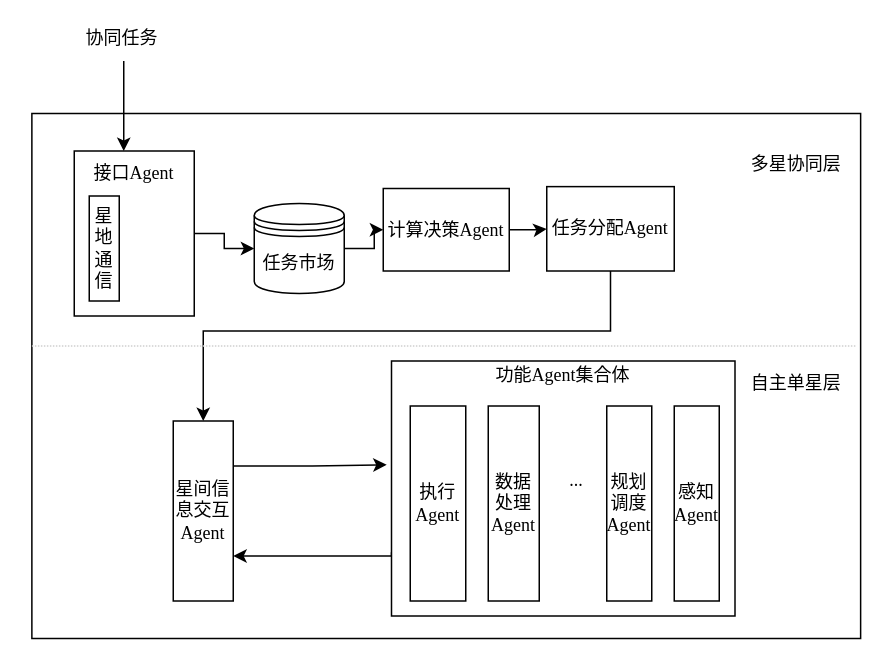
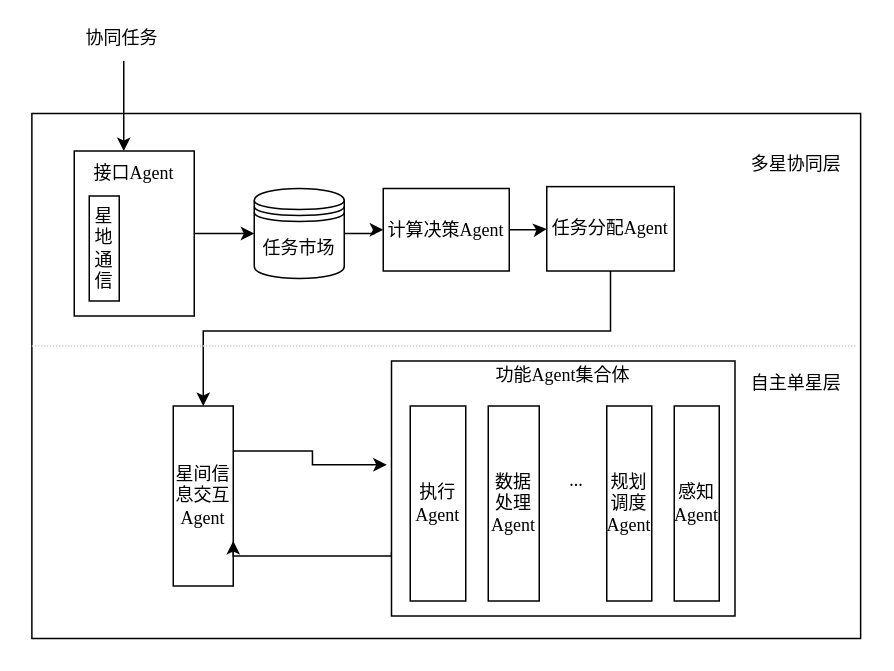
  <mxCell id="0" />
  <mxCell id="1" parent="0" />
  <mxCell id="2" value="" style="rounded=0;whiteSpace=wrap;html=1;labelBackgroundColor=none;fontFamily=宋体;fontSource=https%3A%2F%2Ffonts.googleapis.com%2Fcss%3Ffamily%3D%25E5%25AE%258B%25E4%25BD%2593;" parent="1" vertex="1"><mxGeometry x="20.75" y="75" width="552.5" height="350" as="geometry" /></mxCell>
  <mxCell id="3" style="edgeStyle=orthogonalEdgeStyle;rounded=0;orthogonalLoop=1;jettySize=auto;html=1;exitX=1;exitY=0.5;exitDx=0;exitDy=0;entryX=0;entryY=0.5;entryDx=0;entryDy=0;fontFamily=宋体;fontSource=https%3A%2F%2Ffonts.googleapis.com%2Fcss%3Ffamily%3D%25E5%25AE%258B%25E4%25BD%2593;" parent="1" source="4" target="7" edge="1"><mxGeometry relative="1" as="geometry" /></mxCell>
  <mxCell id="4" value="" style="rounded=0;whiteSpace=wrap;html=1;fontFamily=宋体;fontSource=https%3A%2F%2Ffonts.googleapis.com%2Fcss%3Ffamily%3D%25E5%25AE%258B%25E4%25BD%2593;" parent="1" vertex="1"><mxGeometry x="49" y="100" width="80" height="110" as="geometry" /></mxCell>
  <mxCell id="5" value="星地通信" style="rounded=0;whiteSpace=wrap;html=1;fontFamily=宋体;fontSource=https%3A%2F%2Ffonts.googleapis.com%2Fcss%3Ffamily%3D%25E5%25AE%258B%25E4%25BD%2593;" parent="1" vertex="1"><mxGeometry x="59" y="130" width="20" height="70" as="geometry" /></mxCell>
  <mxCell id="6" value="" style="edgeStyle=orthogonalEdgeStyle;rounded=0;orthogonalLoop=1;jettySize=auto;html=1;fontFamily=宋体;fontSource=https%3A%2F%2Ffonts.googleapis.com%2Fcss%3Ffamily%3D%25E5%25AE%258B%25E4%25BD%2593;" parent="1" source="7" target="9" edge="1"><mxGeometry relative="1" as="geometry" /></mxCell>
- <mxCell id="7" value="任务市场" style="shape=datastore;whiteSpace=wrap;html=1;fontFamily=宋体;fontSource=https%3A%2F%2Ffonts.googleapis.com%2Fcss%3Ffamily%3D%25E5%25AE%258B%25E4%25BD%2593;" parent="1" vertex="1"><mxGeometry x="169" y="135" width="60" height="60" as="geometry" /></mxCell>
+ <mxCell id="7" value="任务市场" style="shape=datastore;whiteSpace=wrap;html=1;fontFamily=宋体;fontSource=https%3A%2F%2Ffonts.googleapis.com%2Fcss%3Ffamily%3D%25E5%25AE%258B%25E4%25BD%2593;" parent="1" vertex="1"><mxGeometry x="169" y="125" width="60" height="60" as="geometry" /></mxCell>
  <mxCell id="8" value="" style="edgeStyle=orthogonalEdgeStyle;rounded=0;orthogonalLoop=1;jettySize=auto;html=1;fontFamily=宋体;fontSource=https%3A%2F%2Ffonts.googleapis.com%2Fcss%3Ffamily%3D%25E5%25AE%258B%25E4%25BD%2593;" parent="1" source="9" target="12" edge="1"><mxGeometry relative="1" as="geometry" /></mxCell>
  <mxCell id="9" value="计算决策Agent" style="rounded=0;whiteSpace=wrap;html=1;fontFamily=宋体;fontSource=https%3A%2F%2Ffonts.googleapis.com%2Fcss%3Ffamily%3D%25E5%25AE%258B%25E4%25BD%2593;" parent="1" vertex="1"><mxGeometry x="255" y="125" width="84" height="55" as="geometry" /></mxCell>
  <mxCell id="10" value="接口Agent" style="text;html=1;strokeColor=none;fillColor=none;align=center;verticalAlign=middle;whiteSpace=wrap;rounded=0;fontFamily=宋体;fontSource=https%3A%2F%2Ffonts.googleapis.com%2Fcss%3Ffamily%3D%25E5%25AE%258B%25E4%25BD%2593;" parent="1" vertex="1"><mxGeometry x="59" y="110" width="60" height="10" as="geometry" /></mxCell>
  <mxCell id="11" style="edgeStyle=orthogonalEdgeStyle;rounded=0;orthogonalLoop=1;jettySize=auto;html=1;entryX=0.5;entryY=0;entryDx=0;entryDy=0;fontFamily=宋体;fontSource=https%3A%2F%2Ffonts.googleapis.com%2Fcss%3Ffamily%3D%25E5%25AE%258B%25E4%25BD%2593;" parent="1" source="12" target="14" edge="1"><mxGeometry relative="1" as="geometry"><Array as="points"><mxPoint x="407" y="220" /><mxPoint x="135" y="220" /></Array></mxGeometry></mxCell>
  <mxCell id="12" value="任务分配Agent" style="rounded=0;whiteSpace=wrap;html=1;fontFamily=宋体;fontSource=https%3A%2F%2Ffonts.googleapis.com%2Fcss%3Ffamily%3D%25E5%25AE%258B%25E4%25BD%2593;" parent="1" vertex="1"><mxGeometry x="364" y="123.75" width="85" height="56.25" as="geometry" /></mxCell>
  <mxCell id="13" style="edgeStyle=orthogonalEdgeStyle;rounded=0;orthogonalLoop=1;jettySize=auto;html=1;exitX=1;exitY=0.25;exitDx=0;exitDy=0;entryX=-0.014;entryY=0.407;entryDx=0;entryDy=0;entryPerimeter=0;fontFamily=宋体;fontSource=https%3A%2F%2Ffonts.googleapis.com%2Fcss%3Ffamily%3D%25E5%25AE%258B%25E4%25BD%2593;" parent="1" source="14" target="16" edge="1"><mxGeometry relative="1" as="geometry" /></mxCell>
- <mxCell id="14" value="星间信息交互Agent" style="rounded=0;whiteSpace=wrap;html=1;fontFamily=宋体;fontSource=https%3A%2F%2Ffonts.googleapis.com%2Fcss%3Ffamily%3D%25E5%25AE%258B%25E4%25BD%2593;" parent="1" vertex="1"><mxGeometry x="115" y="280" width="40" height="120" as="geometry" /></mxCell>
+ <mxCell id="14" value="星间信息交互Agent" style="rounded=0;whiteSpace=wrap;html=1;fontFamily=宋体;fontSource=https%3A%2F%2Ffonts.googleapis.com%2Fcss%3Ffamily%3D%25E5%25AE%258B%25E4%25BD%2593;" parent="1" vertex="1"><mxGeometry x="115" y="270" width="40" height="120" as="geometry" /></mxCell>
  <mxCell id="15" style="edgeStyle=orthogonalEdgeStyle;rounded=0;orthogonalLoop=1;jettySize=auto;html=1;exitX=0;exitY=0.75;exitDx=0;exitDy=0;entryX=1;entryY=0.75;entryDx=0;entryDy=0;fontFamily=宋体;fontSource=https%3A%2F%2Ffonts.googleapis.com%2Fcss%3Ffamily%3D%25E5%25AE%258B%25E4%25BD%2593;" parent="1" source="16" target="14" edge="1"><mxGeometry relative="1" as="geometry"><Array as="points"><mxPoint x="260" y="370" /></Array></mxGeometry></mxCell>
  <mxCell id="16" value="" style="rounded=0;whiteSpace=wrap;html=1;fontFamily=宋体;fontSource=https%3A%2F%2Ffonts.googleapis.com%2Fcss%3Ffamily%3D%25E5%25AE%258B%25E4%25BD%2593;" parent="1" vertex="1"><mxGeometry x="260.5" y="240" width="229" height="170" as="geometry" /></mxCell>
  <mxCell id="17" value="执行Agent" style="rounded=0;whiteSpace=wrap;html=1;align=center;fontFamily=宋体;fontSource=https%3A%2F%2Ffonts.googleapis.com%2Fcss%3Ffamily%3D%25E5%25AE%258B%25E4%25BD%2593;" parent="1" vertex="1"><mxGeometry x="273" y="270" width="37" height="130" as="geometry" /></mxCell>
  <mxCell id="18" value="数据处理Agent" style="rounded=0;whiteSpace=wrap;html=1;fontFamily=宋体;fontSource=https%3A%2F%2Ffonts.googleapis.com%2Fcss%3Ffamily%3D%25E5%25AE%258B%25E4%25BD%2593;" parent="1" vertex="1"><mxGeometry x="325" y="270" width="34" height="130" as="geometry" /></mxCell>
  <mxCell id="19" value="规划调度Agent" style="rounded=0;whiteSpace=wrap;html=1;fontFamily=宋体;fontSource=https%3A%2F%2Ffonts.googleapis.com%2Fcss%3Ffamily%3D%25E5%25AE%258B%25E4%25BD%2593;" parent="1" vertex="1"><mxGeometry x="404" y="270" width="30" height="130" as="geometry" /></mxCell>
  <mxCell id="20" value="功能Agent集合体" style="text;html=1;strokeColor=none;fillColor=none;align=center;verticalAlign=middle;whiteSpace=wrap;rounded=0;fontFamily=宋体;fontSource=https%3A%2F%2Ffonts.googleapis.com%2Fcss%3Ffamily%3D%25E5%25AE%258B%25E4%25BD%2593;" parent="1" vertex="1"><mxGeometry x="325" y="245" width="100" height="10" as="geometry" /></mxCell>
  <mxCell id="21" value="..." style="text;html=1;strokeColor=none;fillColor=none;align=center;verticalAlign=middle;whiteSpace=wrap;rounded=0;fontFamily=宋体;fontSource=https%3A%2F%2Ffonts.googleapis.com%2Fcss%3Ffamily%3D%25E5%25AE%258B%25E4%25BD%2593;" parent="1" vertex="1"><mxGeometry x="364" y="310" width="40" height="20" as="geometry" /></mxCell>
  <mxCell id="22" value="" style="endArrow=classic;html=1;rounded=0;fontFamily=宋体;fontSource=https%3A%2F%2Ffonts.googleapis.com%2Fcss%3Ffamily%3D%25E5%25AE%258B%25E4%25BD%2593;" parent="1" edge="1"><mxGeometry width="50" height="50" relative="1" as="geometry"><mxPoint x="82" y="40" as="sourcePoint" /><mxPoint x="82" y="100" as="targetPoint" /></mxGeometry></mxCell>
  <mxCell id="23" value="协同任务" style="text;html=1;strokeColor=none;fillColor=none;align=center;verticalAlign=middle;whiteSpace=wrap;rounded=0;fontFamily=宋体;fontSource=https%3A%2F%2Ffonts.googleapis.com%2Fcss%3Ffamily%3D%25E5%25AE%258B%25E4%25BD%2593;" parent="1" vertex="1"><mxGeometry x="49" y="20" width="64" height="10" as="geometry" /></mxCell>
  <mxCell id="24" value="感知Agent" style="rounded=0;whiteSpace=wrap;html=1;fontFamily=宋体;fontSource=https%3A%2F%2Ffonts.googleapis.com%2Fcss%3Ffamily%3D%25E5%25AE%258B%25E4%25BD%2593;" parent="1" vertex="1"><mxGeometry x="449" y="270" width="30" height="130" as="geometry" /></mxCell>
  <mxCell id="25" value="" style="endArrow=none;dashed=1;html=1;dashPattern=1 1;strokeWidth=1;rounded=0;strokeColor=#CFCFCF;fontFamily=宋体;fontSource=https%3A%2F%2Ffonts.googleapis.com%2Fcss%3Ffamily%3D%25E5%25AE%258B%25E4%25BD%2593;" parent="1" edge="1"><mxGeometry width="50" height="50" relative="1" as="geometry"><mxPoint x="20.75" y="230" as="sourcePoint" /><mxPoint x="570.75" y="230" as="targetPoint" /></mxGeometry></mxCell>
  <mxCell id="26" value="多星协同层" style="text;html=1;strokeColor=none;fillColor=none;align=center;verticalAlign=middle;whiteSpace=wrap;rounded=0;fontFamily=宋体;fontSource=https%3A%2F%2Ffonts.googleapis.com%2Fcss%3Ffamily%3D%25E5%25AE%258B%25E4%25BD%2593;" parent="1" vertex="1"><mxGeometry x="489.5" y="93.75" width="80.5" height="30" as="geometry" /></mxCell>
  <mxCell id="27" value="自主单星层" style="text;html=1;strokeColor=none;fillColor=none;align=center;verticalAlign=middle;whiteSpace=wrap;rounded=0;fontFamily=宋体;fontSource=https%3A%2F%2Ffonts.googleapis.com%2Fcss%3Ffamily%3D%25E5%25AE%258B%25E4%25BD%2593;" parent="1" vertex="1"><mxGeometry x="489.5" y="240" width="80.5" height="30" as="geometry" /></mxCell>
